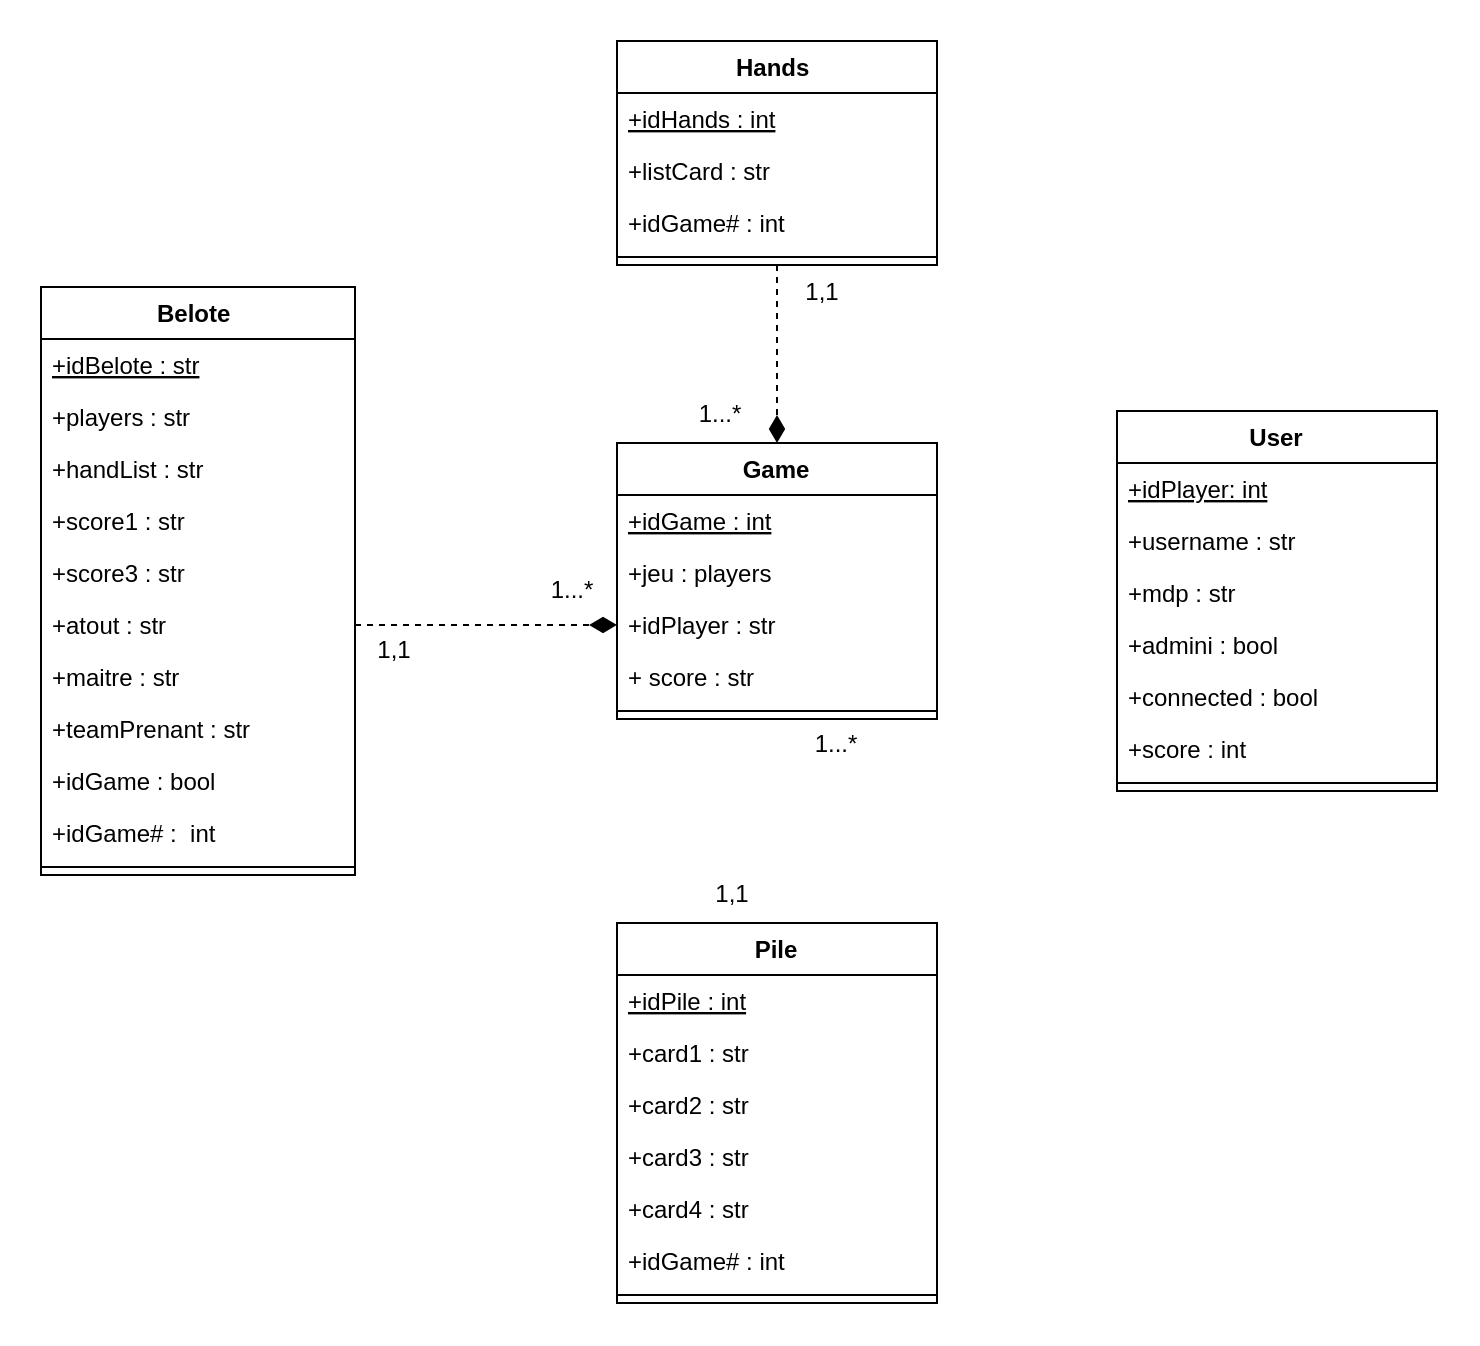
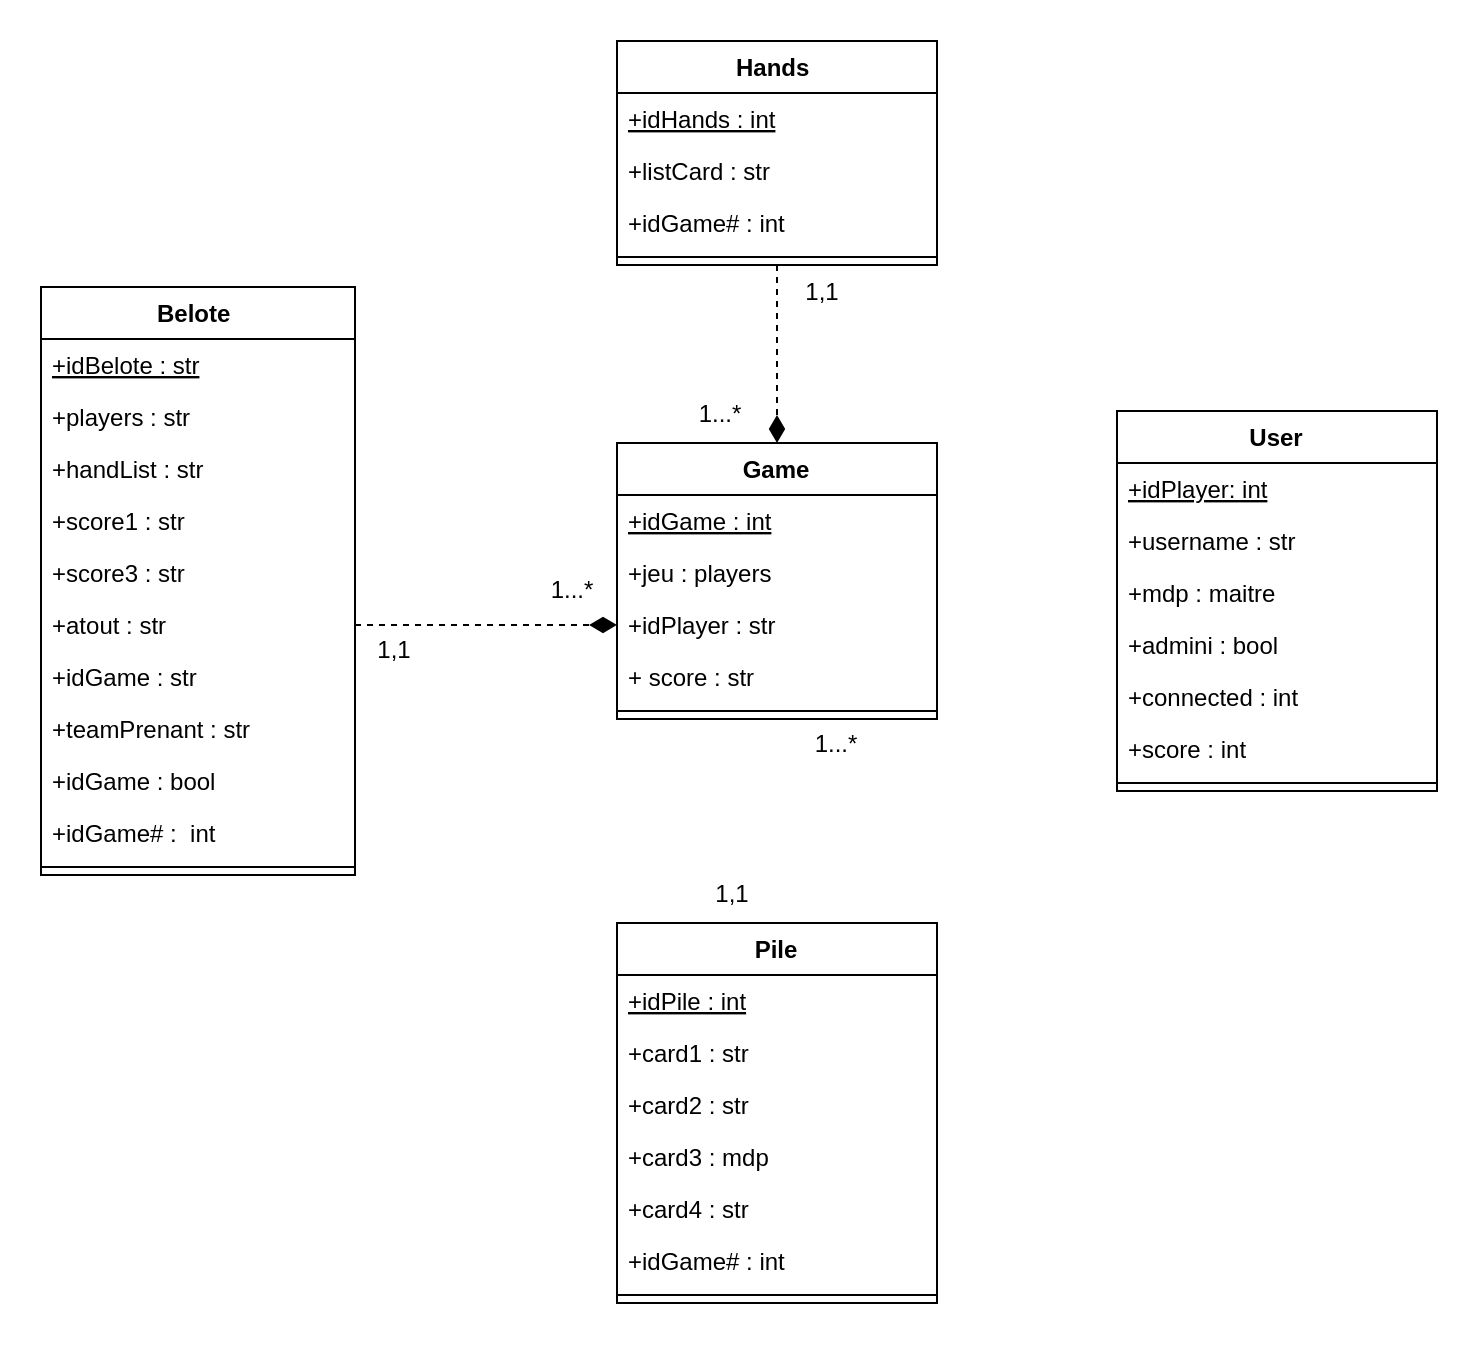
  <mxCell id="0" />
  <mxCell id="1" parent="0" />
  <mxCell id="2" value="User" style="swimlane;fontStyle=1;align=center;verticalAlign=top;childLayout=stackLayout;horizontal=1;startSize=26;horizontalStack=0;resizeParent=1;resizeParentMax=0;resizeLast=0;collapsible=1;marginBottom=0;" parent="1" vertex="1"><mxGeometry x="558" y="205" width="160" height="190" as="geometry" /></mxCell>
  <mxCell id="3" value="+idPlayer: int" style="text;strokeColor=none;fillColor=none;align=left;verticalAlign=top;spacingLeft=4;spacingRight=4;overflow=hidden;rotatable=0;points=[[0,0.5],[1,0.5]];portConstraint=eastwest;fontStyle=4" parent="2" vertex="1"><mxGeometry y="26" width="160" height="26" as="geometry" /></mxCell>
  <mxCell id="4" value="+username : str" style="text;strokeColor=none;fillColor=none;align=left;verticalAlign=top;spacingLeft=4;spacingRight=4;overflow=hidden;rotatable=0;points=[[0,0.5],[1,0.5]];portConstraint=eastwest;" parent="2" vertex="1"><mxGeometry y="52" width="160" height="26" as="geometry" /></mxCell>
- <mxCell id="5" value="+mdp : str" style="text;strokeColor=none;fillColor=none;align=left;verticalAlign=top;spacingLeft=4;spacingRight=4;overflow=hidden;rotatable=0;points=[[0,0.5],[1,0.5]];portConstraint=eastwest;" parent="2" vertex="1"><mxGeometry y="78" width="160" height="26" as="geometry" /></mxCell>
+ <mxCell id="5" value="+mdp : maitre" style="text;strokeColor=none;fillColor=none;align=left;verticalAlign=top;spacingLeft=4;spacingRight=4;overflow=hidden;rotatable=0;points=[[0,0.5],[1,0.5]];portConstraint=eastwest;" parent="2" vertex="1"><mxGeometry y="78" width="160" height="26" as="geometry" /></mxCell>
  <mxCell id="6" value="+admini : bool" style="text;strokeColor=none;fillColor=none;align=left;verticalAlign=top;spacingLeft=4;spacingRight=4;overflow=hidden;rotatable=0;points=[[0,0.5],[1,0.5]];portConstraint=eastwest;" parent="2" vertex="1"><mxGeometry y="104" width="160" height="26" as="geometry" /></mxCell>
- <mxCell id="7" value="+connected : bool" style="text;strokeColor=none;fillColor=none;align=left;verticalAlign=top;spacingLeft=4;spacingRight=4;overflow=hidden;rotatable=0;points=[[0,0.5],[1,0.5]];portConstraint=eastwest;" parent="2" vertex="1"><mxGeometry y="130" width="160" height="26" as="geometry" /></mxCell>
+ <mxCell id="7" value="+connected : int" style="text;strokeColor=none;fillColor=none;align=left;verticalAlign=top;spacingLeft=4;spacingRight=4;overflow=hidden;rotatable=0;points=[[0,0.5],[1,0.5]];portConstraint=eastwest;" parent="2" vertex="1"><mxGeometry y="130" width="160" height="26" as="geometry" /></mxCell>
  <mxCell id="8" value="+score : int" style="text;strokeColor=none;fillColor=none;align=left;verticalAlign=top;spacingLeft=4;spacingRight=4;overflow=hidden;rotatable=0;points=[[0,0.5],[1,0.5]];portConstraint=eastwest;" parent="2" vertex="1"><mxGeometry y="156" width="160" height="26" as="geometry" /></mxCell>
  <mxCell id="9" value="" style="line;strokeWidth=1;fillColor=none;align=left;verticalAlign=middle;spacingTop=-1;spacingLeft=3;spacingRight=3;rotatable=0;labelPosition=right;points=[];portConstraint=eastwest;" parent="2" vertex="1"><mxGeometry y="182" width="160" height="8" as="geometry" /></mxCell>
  <mxCell id="10" value="Pile" style="swimlane;fontStyle=1;align=center;verticalAlign=top;childLayout=stackLayout;horizontal=1;startSize=26;horizontalStack=0;resizeParent=1;resizeParentMax=0;resizeLast=0;collapsible=1;marginBottom=0;" parent="1" vertex="1"><mxGeometry x="308" y="461" width="160" height="190" as="geometry" /></mxCell>
  <mxCell id="11" value="+idPile : int" style="text;strokeColor=none;fillColor=none;align=left;verticalAlign=top;spacingLeft=4;spacingRight=4;overflow=hidden;rotatable=0;points=[[0,0.5],[1,0.5]];portConstraint=eastwest;fontStyle=4" parent="10" vertex="1"><mxGeometry y="26" width="160" height="26" as="geometry" /></mxCell>
  <mxCell id="12" value="+card1 : str" style="text;strokeColor=none;fillColor=none;align=left;verticalAlign=top;spacingLeft=4;spacingRight=4;overflow=hidden;rotatable=0;points=[[0,0.5],[1,0.5]];portConstraint=eastwest;" parent="10" vertex="1"><mxGeometry y="52" width="160" height="26" as="geometry" /></mxCell>
  <mxCell id="13" value="+card2 : str" style="text;strokeColor=none;fillColor=none;align=left;verticalAlign=top;spacingLeft=4;spacingRight=4;overflow=hidden;rotatable=0;points=[[0,0.5],[1,0.5]];portConstraint=eastwest;" parent="10" vertex="1"><mxGeometry y="78" width="160" height="26" as="geometry" /></mxCell>
- <mxCell id="14" value="+card3 : str" style="text;strokeColor=none;fillColor=none;align=left;verticalAlign=top;spacingLeft=4;spacingRight=4;overflow=hidden;rotatable=0;points=[[0,0.5],[1,0.5]];portConstraint=eastwest;" parent="10" vertex="1"><mxGeometry y="104" width="160" height="26" as="geometry" /></mxCell>
+ <mxCell id="14" value="+card3 : mdp" style="text;strokeColor=none;fillColor=none;align=left;verticalAlign=top;spacingLeft=4;spacingRight=4;overflow=hidden;rotatable=0;points=[[0,0.5],[1,0.5]];portConstraint=eastwest;" parent="10" vertex="1"><mxGeometry y="104" width="160" height="26" as="geometry" /></mxCell>
  <mxCell id="15" value="+card4 : str" style="text;strokeColor=none;fillColor=none;align=left;verticalAlign=top;spacingLeft=4;spacingRight=4;overflow=hidden;rotatable=0;points=[[0,0.5],[1,0.5]];portConstraint=eastwest;" parent="10" vertex="1"><mxGeometry y="130" width="160" height="26" as="geometry" /></mxCell>
  <mxCell id="16" value="+idGame# : int" style="text;strokeColor=none;fillColor=none;align=left;verticalAlign=top;spacingLeft=4;spacingRight=4;overflow=hidden;rotatable=0;points=[[0,0.5],[1,0.5]];portConstraint=eastwest;" parent="10" vertex="1"><mxGeometry y="156" width="160" height="26" as="geometry" /></mxCell>
  <mxCell id="17" value="" style="line;strokeWidth=1;fillColor=none;align=left;verticalAlign=middle;spacingTop=-1;spacingLeft=3;spacingRight=3;rotatable=0;labelPosition=right;points=[];portConstraint=eastwest;" parent="10" vertex="1"><mxGeometry y="182" width="160" height="8" as="geometry" /></mxCell>
  <mxCell id="18" value="Game" style="swimlane;fontStyle=1;align=center;verticalAlign=top;childLayout=stackLayout;horizontal=1;startSize=26;horizontalStack=0;resizeParent=1;resizeParentMax=0;resizeLast=0;collapsible=1;marginBottom=0;" parent="1" vertex="1"><mxGeometry x="308" y="221" width="160" height="138" as="geometry" /></mxCell>
  <mxCell id="19" value="+idGame : int" style="text;strokeColor=none;fillColor=none;align=left;verticalAlign=top;spacingLeft=4;spacingRight=4;overflow=hidden;rotatable=0;points=[[0,0.5],[1,0.5]];portConstraint=eastwest;fontStyle=4" parent="18" vertex="1"><mxGeometry y="26" width="160" height="26" as="geometry" /></mxCell>
  <mxCell id="20" value="+jeu : players" style="text;strokeColor=none;fillColor=none;align=left;verticalAlign=top;spacingLeft=4;spacingRight=4;overflow=hidden;rotatable=0;points=[[0,0.5],[1,0.5]];portConstraint=eastwest;" parent="18" vertex="1"><mxGeometry y="52" width="160" height="26" as="geometry" /></mxCell>
  <mxCell id="21" value="+idPlayer : str" style="text;strokeColor=none;fillColor=none;align=left;verticalAlign=top;spacingLeft=4;spacingRight=4;overflow=hidden;rotatable=0;points=[[0,0.5],[1,0.5]];portConstraint=eastwest;" parent="18" vertex="1"><mxGeometry y="78" width="160" height="26" as="geometry" /></mxCell>
  <mxCell id="22" value="+ score : str" style="text;strokeColor=none;fillColor=none;align=left;verticalAlign=top;spacingLeft=4;spacingRight=4;overflow=hidden;rotatable=0;points=[[0,0.5],[1,0.5]];portConstraint=eastwest;" parent="18" vertex="1"><mxGeometry y="104" width="160" height="26" as="geometry" /></mxCell>
  <mxCell id="23" value="" style="line;strokeWidth=1;fillColor=none;align=left;verticalAlign=middle;spacingTop=-1;spacingLeft=3;spacingRight=3;rotatable=0;labelPosition=right;points=[];portConstraint=eastwest;" parent="18" vertex="1"><mxGeometry y="130" width="160" height="8" as="geometry" /></mxCell>
  <mxCell id="24" style="edgeStyle=orthogonalEdgeStyle;rounded=0;orthogonalLoop=1;jettySize=auto;html=1;exitX=0.5;exitY=1;exitDx=0;exitDy=0;endArrow=diamondThin;endFill=1;endSize=11;dashed=1;" edge="1" parent="1" source="25" target="18"><mxGeometry relative="1" as="geometry" /></mxCell>
  <mxCell id="25" value="Hands " style="swimlane;fontStyle=1;align=center;verticalAlign=top;childLayout=stackLayout;horizontal=1;startSize=26;horizontalStack=0;resizeParent=1;resizeParentMax=0;resizeLast=0;collapsible=1;marginBottom=0;" parent="1" vertex="1"><mxGeometry x="308" y="20" width="160" height="112" as="geometry" /></mxCell>
  <mxCell id="26" value="+idHands : int" style="text;strokeColor=none;fillColor=none;align=left;verticalAlign=top;spacingLeft=4;spacingRight=4;overflow=hidden;rotatable=0;points=[[0,0.5],[1,0.5]];portConstraint=eastwest;fontStyle=4" parent="25" vertex="1"><mxGeometry y="26" width="160" height="26" as="geometry" /></mxCell>
  <mxCell id="27" value="+listCard : str" style="text;strokeColor=none;fillColor=none;align=left;verticalAlign=top;spacingLeft=4;spacingRight=4;overflow=hidden;rotatable=0;points=[[0,0.5],[1,0.5]];portConstraint=eastwest;" parent="25" vertex="1"><mxGeometry y="52" width="160" height="26" as="geometry" /></mxCell>
  <mxCell id="28" value="+idGame# : int" style="text;strokeColor=none;fillColor=none;align=left;verticalAlign=top;spacingLeft=4;spacingRight=4;overflow=hidden;rotatable=0;points=[[0,0.5],[1,0.5]];portConstraint=eastwest;" vertex="1" parent="25"><mxGeometry y="78" width="160" height="26" as="geometry" /></mxCell>
  <mxCell id="29" value="" style="line;strokeWidth=1;fillColor=none;align=left;verticalAlign=middle;spacingTop=-1;spacingLeft=3;spacingRight=3;rotatable=0;labelPosition=right;points=[];portConstraint=eastwest;" parent="25" vertex="1"><mxGeometry y="104" width="160" height="8" as="geometry" /></mxCell>
  <mxCell id="30" value="Belote " style="swimlane;fontStyle=1;align=center;verticalAlign=top;childLayout=stackLayout;horizontal=1;startSize=26;horizontalStack=0;resizeParent=1;resizeParentMax=0;resizeLast=0;collapsible=1;marginBottom=0;" vertex="1" parent="1"><mxGeometry x="20" y="143" width="157" height="294" as="geometry" /></mxCell>
  <mxCell id="31" value="+idBelote : str" style="text;strokeColor=none;fillColor=none;align=left;verticalAlign=top;spacingLeft=4;spacingRight=4;overflow=hidden;rotatable=0;points=[[0,0.5],[1,0.5]];portConstraint=eastwest;fontStyle=4" vertex="1" parent="30"><mxGeometry y="26" width="157" height="26" as="geometry" /></mxCell>
  <mxCell id="32" value="+players : str" style="text;strokeColor=none;fillColor=none;align=left;verticalAlign=top;spacingLeft=4;spacingRight=4;overflow=hidden;rotatable=0;points=[[0,0.5],[1,0.5]];portConstraint=eastwest;" vertex="1" parent="30"><mxGeometry y="52" width="157" height="26" as="geometry" /></mxCell>
  <mxCell id="33" value="+handList : str" style="text;strokeColor=none;fillColor=none;align=left;verticalAlign=top;spacingLeft=4;spacingRight=4;overflow=hidden;rotatable=0;points=[[0,0.5],[1,0.5]];portConstraint=eastwest;" vertex="1" parent="30"><mxGeometry y="78" width="157" height="26" as="geometry" /></mxCell>
  <mxCell id="34" value="+score1 : str" style="text;strokeColor=none;fillColor=none;align=left;verticalAlign=top;spacingLeft=4;spacingRight=4;overflow=hidden;rotatable=0;points=[[0,0.5],[1,0.5]];portConstraint=eastwest;" vertex="1" parent="30"><mxGeometry y="104" width="157" height="26" as="geometry" /></mxCell>
  <mxCell id="35" value="+score3 : str" style="text;strokeColor=none;fillColor=none;align=left;verticalAlign=top;spacingLeft=4;spacingRight=4;overflow=hidden;rotatable=0;points=[[0,0.5],[1,0.5]];portConstraint=eastwest;" vertex="1" parent="30"><mxGeometry y="130" width="157" height="26" as="geometry" /></mxCell>
  <mxCell id="36" value="+atout : str" style="text;strokeColor=none;fillColor=none;align=left;verticalAlign=top;spacingLeft=4;spacingRight=4;overflow=hidden;rotatable=0;points=[[0,0.5],[1,0.5]];portConstraint=eastwest;" vertex="1" parent="30"><mxGeometry y="156" width="157" height="26" as="geometry" /></mxCell>
- <mxCell id="37" value="+maitre : str" style="text;strokeColor=none;fillColor=none;align=left;verticalAlign=top;spacingLeft=4;spacingRight=4;overflow=hidden;rotatable=0;points=[[0,0.5],[1,0.5]];portConstraint=eastwest;" vertex="1" parent="30"><mxGeometry y="182" width="157" height="26" as="geometry" /></mxCell>
+ <mxCell id="37" value="+idGame : str" style="text;strokeColor=none;fillColor=none;align=left;verticalAlign=top;spacingLeft=4;spacingRight=4;overflow=hidden;rotatable=0;points=[[0,0.5],[1,0.5]];portConstraint=eastwest;" vertex="1" parent="30"><mxGeometry y="182" width="157" height="26" as="geometry" /></mxCell>
  <mxCell id="38" value="+teamPrenant : str" style="text;strokeColor=none;fillColor=none;align=left;verticalAlign=top;spacingLeft=4;spacingRight=4;overflow=hidden;rotatable=0;points=[[0,0.5],[1,0.5]];portConstraint=eastwest;" vertex="1" parent="30"><mxGeometry y="208" width="157" height="26" as="geometry" /></mxCell>
  <mxCell id="39" value="+idGame : bool" style="text;strokeColor=none;fillColor=none;align=left;verticalAlign=top;spacingLeft=4;spacingRight=4;overflow=hidden;rotatable=0;points=[[0,0.5],[1,0.5]];portConstraint=eastwest;" vertex="1" parent="30"><mxGeometry y="234" width="157" height="26" as="geometry" /></mxCell>
  <mxCell id="40" value="+idGame# :  int" style="text;strokeColor=none;fillColor=none;align=left;verticalAlign=top;spacingLeft=4;spacingRight=4;overflow=hidden;rotatable=0;points=[[0,0.5],[1,0.5]];portConstraint=eastwest;" vertex="1" parent="30"><mxGeometry y="260" width="157" height="26" as="geometry" /></mxCell>
  <mxCell id="41" value="" style="line;strokeWidth=1;fillColor=none;align=left;verticalAlign=middle;spacingTop=-1;spacingLeft=3;spacingRight=3;rotatable=0;labelPosition=right;points=[];portConstraint=eastwest;" vertex="1" parent="30"><mxGeometry y="286" width="157" height="8" as="geometry" /></mxCell>
  <mxCell id="42" style="edgeStyle=orthogonalEdgeStyle;rounded=0;orthogonalLoop=1;jettySize=auto;html=1;exitX=1;exitY=0.5;exitDx=0;exitDy=0;entryX=0;entryY=0.5;entryDx=0;entryDy=0;endArrow=diamondThin;endFill=1;startSize=13;endSize=11;dashed=1;" edge="1" parent="1" source="36" target="21"><mxGeometry relative="1" as="geometry" /></mxCell>
  <mxCell id="43" value="1...*" style="text;html=1;strokeColor=none;fillColor=none;align=center;verticalAlign=middle;whiteSpace=wrap;rounded=0;" vertex="1" parent="1"><mxGeometry x="340" y="197" width="40" height="20" as="geometry" /></mxCell>
  <mxCell id="44" value="1...*" style="text;html=1;strokeColor=none;fillColor=none;align=center;verticalAlign=middle;whiteSpace=wrap;rounded=0;" vertex="1" parent="1"><mxGeometry x="266" y="285" width="40" height="20" as="geometry" /></mxCell>
  <mxCell id="45" value="1...*" style="text;html=1;strokeColor=none;fillColor=none;align=center;verticalAlign=middle;whiteSpace=wrap;rounded=0;" vertex="1" parent="1"><mxGeometry x="398" y="362" width="40" height="20" as="geometry" /></mxCell>
  <mxCell id="46" value="1,1" style="text;html=1;strokeColor=none;fillColor=none;align=center;verticalAlign=middle;whiteSpace=wrap;rounded=0;" vertex="1" parent="1"><mxGeometry x="346" y="437" width="40" height="20" as="geometry" /></mxCell>
  <mxCell id="47" value="1,1" style="text;html=1;strokeColor=none;fillColor=none;align=center;verticalAlign=middle;whiteSpace=wrap;rounded=0;" vertex="1" parent="1"><mxGeometry x="177" y="315" width="40" height="20" as="geometry" /></mxCell>
  <mxCell id="48" value="1,1" style="text;html=1;strokeColor=none;fillColor=none;align=center;verticalAlign=middle;whiteSpace=wrap;rounded=0;" vertex="1" parent="1"><mxGeometry x="391" y="136" width="40" height="20" as="geometry" /></mxCell>
